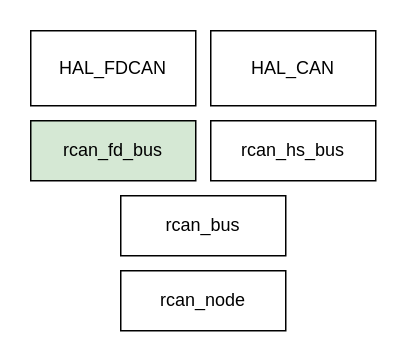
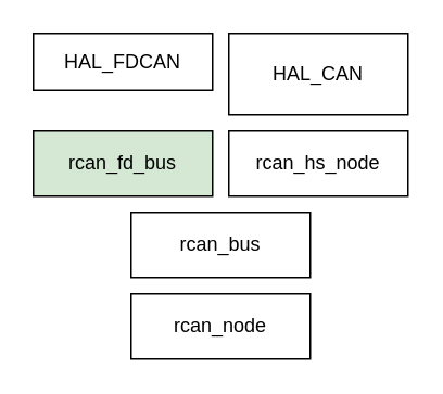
  <mxCell id="0" />
  <mxCell id="1" parent="0" />
- <mxCell id="2" value="HAL_FDCAN" style="rounded=0;whiteSpace=wrap;html=1;" parent="1" vertex="1"><mxGeometry x="20" y="20" width="110" height="50" as="geometry" /></mxCell>
+ <mxCell id="2" value="HAL_FDCAN" style="rounded=0;whiteSpace=wrap;html=1;" parent="1" vertex="1"><mxGeometry x="20" y="20" width="110" height="35" as="geometry" /></mxCell>
  <mxCell id="3" value="HAL_CAN" style="rounded=0;whiteSpace=wrap;html=1;" parent="1" vertex="1"><mxGeometry x="140" y="20" width="110" height="50" as="geometry" /></mxCell>
  <mxCell id="4" value="rcan_fd_bus" style="rounded=0;whiteSpace=wrap;html=1;fillColor=#d5e8d4;" parent="1" vertex="1"><mxGeometry x="20" y="80" width="110" height="40" as="geometry" /></mxCell>
- <mxCell id="5" value="rcan_hs_bus" style="rounded=0;whiteSpace=wrap;html=1;" parent="1" vertex="1"><mxGeometry x="140" y="80" width="110" height="40" as="geometry" /></mxCell>
+ <mxCell id="5" value="rcan_hs_node" style="rounded=0;whiteSpace=wrap;html=1;" parent="1" vertex="1"><mxGeometry x="140" y="80" width="110" height="40" as="geometry" /></mxCell>
  <mxCell id="6" value="rcan_node" style="rounded=0;whiteSpace=wrap;html=1;" parent="1" vertex="1"><mxGeometry x="80" y="180" width="110" height="40" as="geometry" /></mxCell>
  <mxCell id="7" value="rcan_bus" style="rounded=0;whiteSpace=wrap;html=1;" parent="1" vertex="1"><mxGeometry x="80" y="130" width="110" height="40" as="geometry" /></mxCell>
